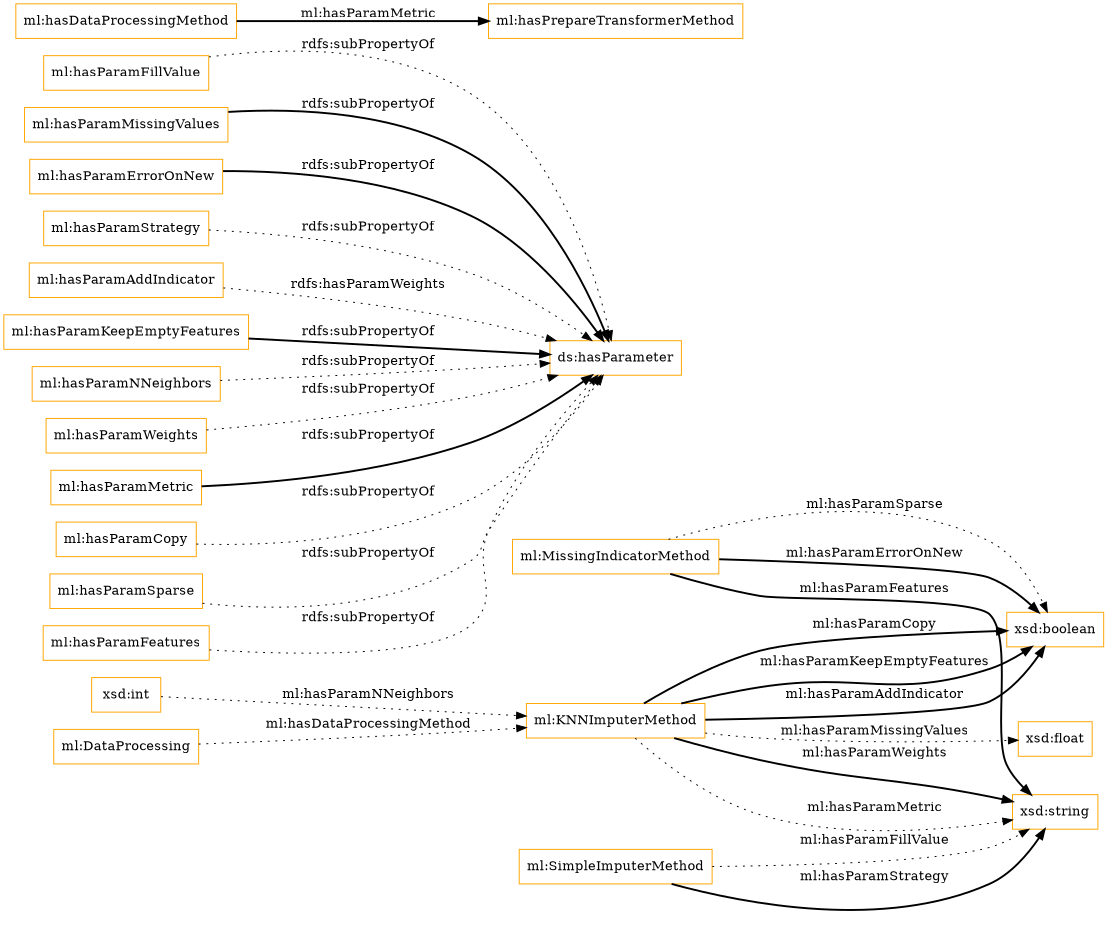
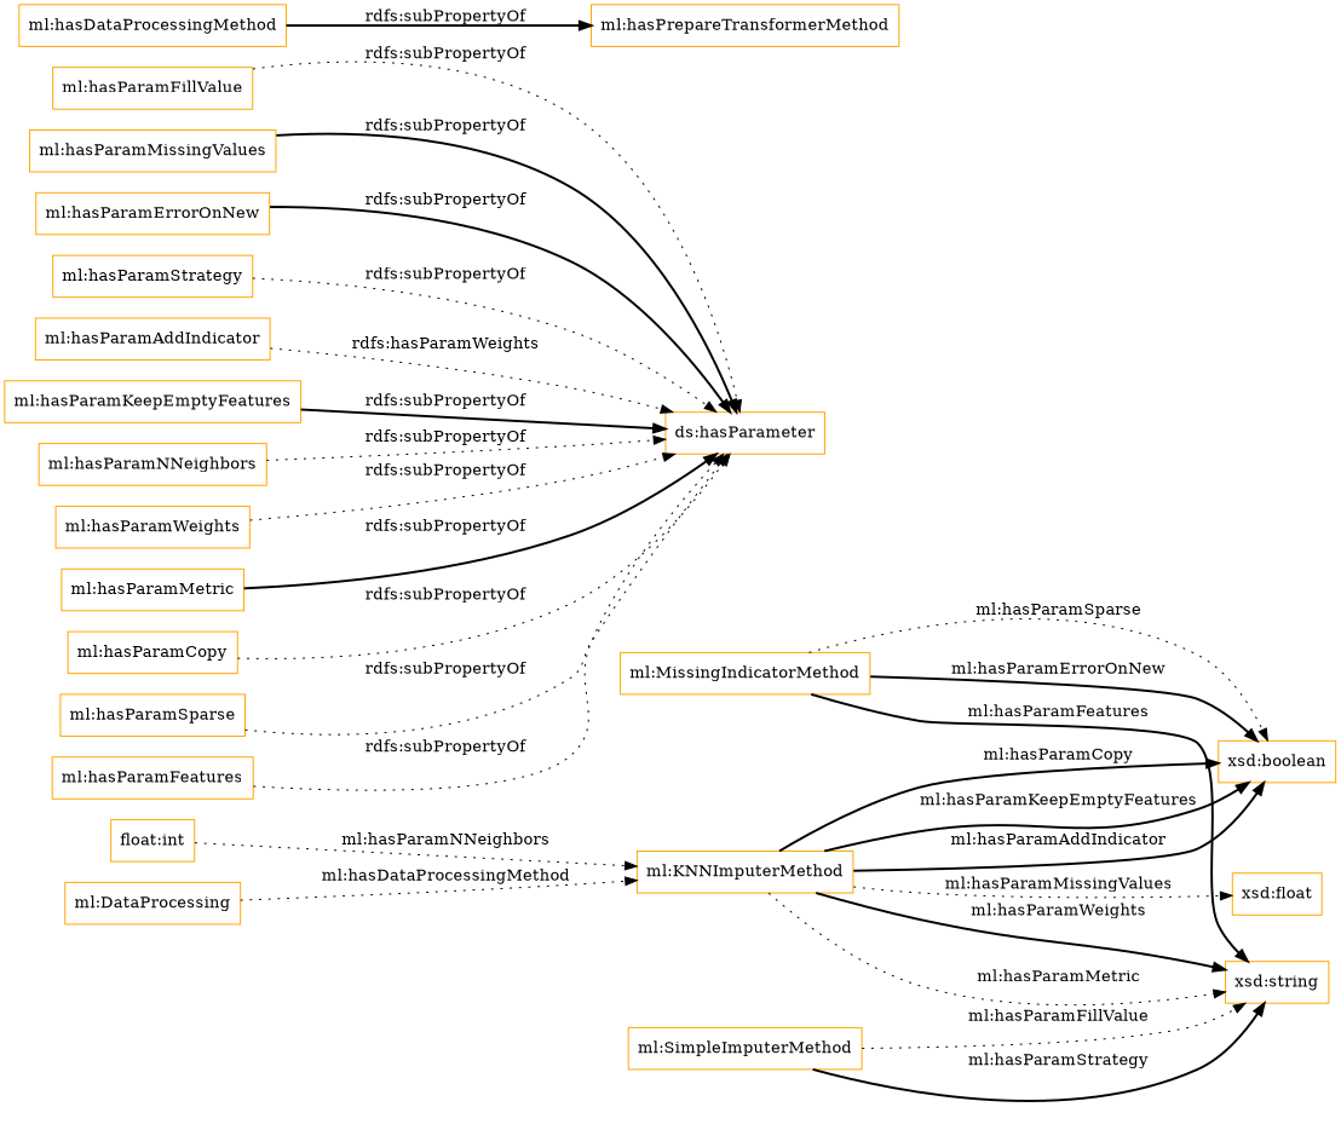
  digraph {
    rankdir=LR
    node [color=orange shape=rectangle]
    edge [style=dotted]
    "ml:KNNImputerMethod"
    "xsd:boolean"
    "xsd:string"
    "xsd:float"
-   "xsd:int"
+   "xsd:int" [label="float:int"]
    "ml:SimpleImputerMethod"
    "ml:MissingIndicatorMethod"
    "ml:hasParamFillValue"
    "ds:hasParameter"
    "ml:hasParamMissingValues"
    "ml:hasParamErrorOnNew"
    "ml:hasParamStrategy"
    "ml:hasParamAddIndicator"
    "ml:hasParamKeepEmptyFeatures"
    "ml:hasParamNNeighbors"
    "ml:hasParamWeights"
    "ml:hasParamMetric"
    "ml:hasDataProcessingMethod"
    "ml:hasPrepareTransformerMethod"
    "ml:hasParamCopy"
    "ml:hasParamSparse"
    "ml:hasParamFeatures"
    "ml:DataProcessing"
    "ml:KNNImputerMethod" -> "xsd:boolean" [label="ml:hasParamAddIndicator" style=bold]
    "ml:KNNImputerMethod" -> "xsd:boolean" [label="ml:hasParamCopy" style=bold]
    "ml:KNNImputerMethod" -> "xsd:boolean" [label="ml:hasParamKeepEmptyFeatures" style=bold]
    "ml:KNNImputerMethod" -> "xsd:string" [label="ml:hasParamWeights" style=bold]
    "ml:KNNImputerMethod" -> "xsd:string" [label="ml:hasParamMetric"]
    "ml:KNNImputerMethod" -> "xsd:float" [label="ml:hasParamMissingValues"]
    "xsd:int" -> "ml:KNNImputerMethod" [label="ml:hasParamNNeighbors"]
    "ml:SimpleImputerMethod" -> "xsd:string" [label="ml:hasParamFillValue"]
    "ml:SimpleImputerMethod" -> "xsd:string" [label="ml:hasParamStrategy" style=bold]
    "ml:MissingIndicatorMethod" -> "xsd:boolean" [label="ml:hasParamSparse"]
    "ml:MissingIndicatorMethod" -> "xsd:boolean" [label="ml:hasParamErrorOnNew" style=bold]
    "ml:MissingIndicatorMethod" -> "xsd:string" [label="ml:hasParamFeatures" style=bold]
    "ml:hasParamFillValue" -> "ds:hasParameter" [label="rdfs:subPropertyOf"]
    "ml:hasParamMissingValues" -> "ds:hasParameter" [label="rdfs:subPropertyOf" style=bold]
    "ml:hasParamErrorOnNew" -> "ds:hasParameter" [label="rdfs:subPropertyOf" style=bold]
    "ml:hasParamStrategy" -> "ds:hasParameter" [label="rdfs:subPropertyOf"]
    "ml:hasParamAddIndicator" -> "ds:hasParameter" [label="rdfs:hasParamWeights"]
    "ml:hasParamKeepEmptyFeatures" -> "ds:hasParameter" [label="rdfs:subPropertyOf" style=bold]
    "ml:hasParamNNeighbors" -> "ds:hasParameter" [label="rdfs:subPropertyOf"]
    "ml:hasParamWeights" -> "ds:hasParameter" [label="rdfs:subPropertyOf"]
    "ml:hasParamMetric" -> "ds:hasParameter" [label="rdfs:subPropertyOf" style=bold]
-   "ml:hasDataProcessingMethod" -> "ml:hasPrepareTransformerMethod" [label="ml:hasParamMetric" style=bold]
+   "ml:hasDataProcessingMethod" -> "ml:hasPrepareTransformerMethod" [label="rdfs:subPropertyOf" style=bold]
    "ml:hasParamCopy" -> "ds:hasParameter" [label="rdfs:subPropertyOf"]
    "ml:hasParamSparse" -> "ds:hasParameter" [label="rdfs:subPropertyOf"]
    "ml:hasParamFeatures" -> "ds:hasParameter" [label="rdfs:subPropertyOf"]
    "ml:DataProcessing" -> "ml:KNNImputerMethod" [label="ml:hasDataProcessingMethod"]
  }
